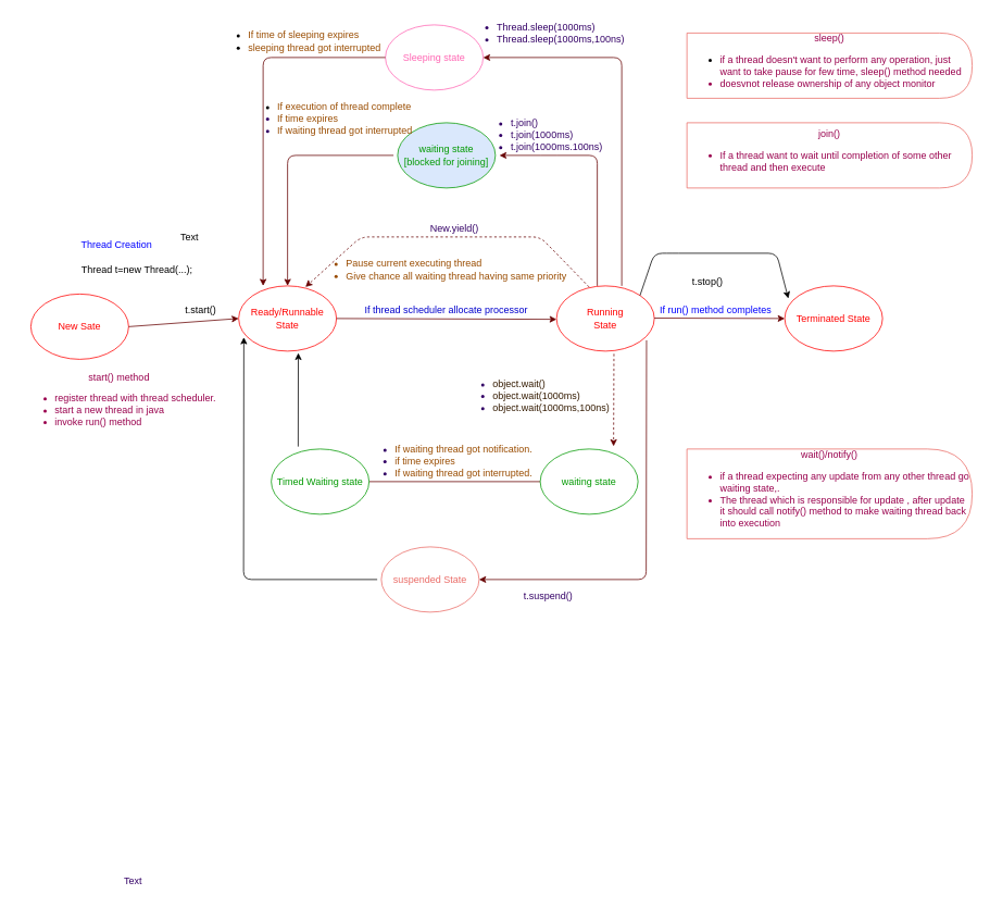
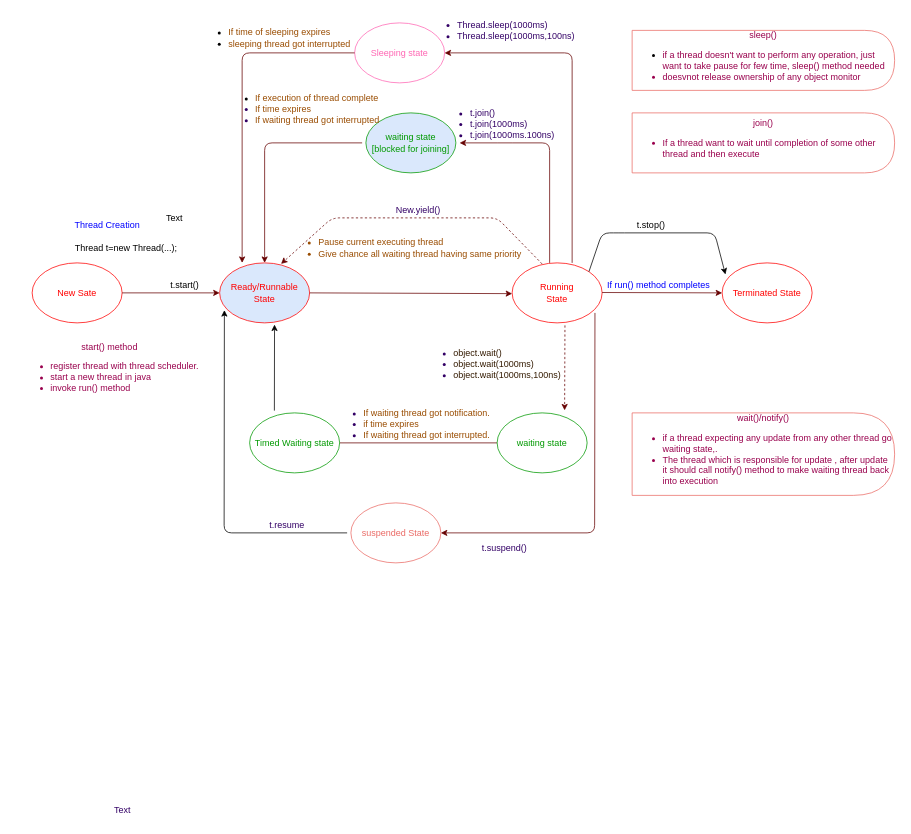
  <mxCell id="0" />
  <mxCell id="1" parent="0" />
- <mxCell id="2" value="&lt;font color=&quot;#ff0000&quot;&gt;New Sate&lt;/font&gt;" style="ellipse;whiteSpace=wrap;html=1;strokeColor=#FF0000;" parent="1" vertex="1"><mxGeometry x="37" y="360" width="120" height="80" as="geometry" /></mxCell>
- <mxCell id="3" value="&lt;font color=&quot;#ff0000&quot;&gt;Ready/Runnable&lt;br&gt;State&lt;br&gt;&lt;/font&gt;" style="ellipse;whiteSpace=wrap;html=1;strokeColor=#FF0000;" parent="1" vertex="1"><mxGeometry x="292" y="350" width="120" height="80" as="geometry" /></mxCell>
+ <mxCell id="2" value="&lt;font color=&quot;#ff0000&quot;&gt;New Sate&lt;/font&gt;" style="ellipse;whiteSpace=wrap;html=1;strokeColor=#FF0000;" parent="1" vertex="1"><mxGeometry y="350" width="120" height="80" as="geometry" x="42" /></mxCell>
+ <mxCell id="3" value="&lt;font color=&quot;#ff0000&quot;&gt;Ready/Runnable&lt;br&gt;State&lt;br&gt;&lt;/font&gt;" style="ellipse;whiteSpace=wrap;html=1;strokeColor=#FF0000;fillColor=#dae8fc;" parent="1" vertex="1"><mxGeometry x="292" y="350" width="120" height="80" as="geometry" /></mxCell>
  <mxCell id="4" value="&lt;font color=&quot;#ff0000&quot;&gt;Running&lt;br&gt;State&lt;br&gt;&lt;/font&gt;" style="ellipse;whiteSpace=wrap;html=1;strokeColor=#FF0000;" parent="1" vertex="1"><mxGeometry x="682" y="350" width="120" height="80" as="geometry" /></mxCell>
  <mxCell id="5" value="&lt;font color=&quot;#ff0000&quot;&gt;Terminated State&lt;/font&gt;" style="ellipse;whiteSpace=wrap;html=1;strokeColor=#FF0000;" parent="1" vertex="1"><mxGeometry x="962" y="350" width="120" height="80" as="geometry" /></mxCell>
  <mxCell id="6" value="" style="endArrow=classic;html=1;entryX=0;entryY=0.5;entryDx=0;entryDy=0;strokeColor=#660000;exitX=1;exitY=0.5;exitDx=0;exitDy=0;" parent="1" source="2" target="3" edge="1"><mxGeometry width="50" height="50" relative="1" as="geometry"><mxPoint x="242" y="389.5" as="sourcePoint" /><mxPoint x="332" y="389.5" as="targetPoint" /></mxGeometry></mxCell>
  <mxCell id="7" value="" style="endArrow=classic;html=1;strokeColor=#660000;exitX=1;exitY=0.5;exitDx=0;exitDy=0;" parent="1" source="3" edge="1"><mxGeometry width="50" height="50" relative="1" as="geometry"><mxPoint x="432" y="389.5" as="sourcePoint" /><mxPoint x="682" y="391" as="targetPoint" /></mxGeometry></mxCell>
  <mxCell id="8" value="" style="endArrow=classic;html=1;entryX=0;entryY=0.5;entryDx=0;entryDy=0;strokeColor=#660000;" parent="1" target="5" edge="1"><mxGeometry width="50" height="50" relative="1" as="geometry"><mxPoint x="802" y="389.5" as="sourcePoint" /><mxPoint x="922" y="390" as="targetPoint" /></mxGeometry></mxCell>
  <mxCell id="9" value="t.start()" style="text;html=1;align=center;verticalAlign=middle;resizable=0;points=[];autosize=1;" parent="1" vertex="1"><mxGeometry x="220" y="370" width="50" height="20" as="geometry" /></mxCell>
  <mxCell id="10" value="Thread t=new Thread(...);" style="text;html=1;align=center;verticalAlign=middle;resizable=0;points=[];autosize=1;" parent="1" vertex="1"><mxGeometry x="92" y="320" width="150" height="20" as="geometry" /></mxCell>
- <mxCell id="11" value="&lt;font color=&quot;#0000cc&quot;&gt;If thread scheduler allocate processor&lt;/font&gt;" style="text;html=1;strokeColor=none;fillColor=none;align=center;verticalAlign=middle;whiteSpace=wrap;rounded=0;" parent="1" vertex="1"><mxGeometry x="432" y="370" width="230" height="20" as="geometry" /></mxCell>
  <mxCell id="12" value="&lt;font color=&quot;#0000ff&quot;&gt;Thread Creation&lt;/font&gt;" style="text;html=1;align=center;verticalAlign=middle;resizable=0;points=[];autosize=1;" parent="1" vertex="1"><mxGeometry x="92" y="290" width="100" height="20" as="geometry" /></mxCell>
  <mxCell id="13" value="&lt;font color=&quot;#0000ff&quot;&gt;If run() method completes&lt;/font&gt;" style="text;html=1;align=center;verticalAlign=middle;resizable=0;points=[];autosize=1;" parent="1" vertex="1"><mxGeometry x="802" y="370" width="150" height="20" as="geometry" /></mxCell>
  <mxCell id="14" value="" style="endArrow=classic;html=1;strokeColor=#660000;entryX=0.683;entryY=0.017;entryDx=0;entryDy=0;entryPerimeter=0;exitX=0.333;exitY=0.017;exitDx=0;exitDy=0;exitPerimeter=0;dashed=1;" parent="1" source="4" target="3" edge="1"><mxGeometry width="50" height="50" relative="1" as="geometry"><mxPoint x="702" y="360" as="sourcePoint" /><mxPoint x="822" y="230" as="targetPoint" /><Array as="points"><mxPoint x="662" y="290" /><mxPoint x="442" y="290" /></Array></mxGeometry></mxCell>
  <mxCell id="15" value="New.yield()" style="text;html=1;strokeColor=none;fillColor=none;align=center;verticalAlign=middle;whiteSpace=wrap;rounded=0;fontColor=#330066;" parent="1" vertex="1"><mxGeometry x="537" y="270" width="40" height="20" as="geometry" /></mxCell>
  <mxCell id="16" value="&lt;ul&gt;&lt;li&gt;&lt;font color=&quot;#994c00&quot;&gt;If time of sleeping expires&lt;/font&gt;&lt;/li&gt;&lt;li&gt;&lt;font color=&quot;#994c00&quot;&gt;sleeping thread got interrupted&lt;/font&gt;&lt;/li&gt;&lt;/ul&gt;" style="text;html=1;align=left;verticalAlign=middle;resizable=0;points=[];autosize=1;" parent="1" vertex="1"><mxGeometry x="262" y="20" width="220" height="60" as="geometry" /></mxCell>
  <mxCell id="17" value="&lt;ul&gt;&lt;li&gt;Pause current executing thread&lt;/li&gt;&lt;li&gt;Give chance all waiting thread having same priority&amp;nbsp;&lt;/li&gt;&lt;/ul&gt;" style="text;html=1;align=left;verticalAlign=middle;resizable=0;points=[];autosize=1;fontColor=#994C00;" parent="1" vertex="1"><mxGeometry x="382" y="300" width="330" height="60" as="geometry" /></mxCell>
  <mxCell id="18" value="&lt;font color=&quot;#009900&quot;&gt;waiting state&lt;br&gt;[blocked for joining]&lt;br&gt;&lt;/font&gt;" style="ellipse;whiteSpace=wrap;html=1;strokeColor=#009900;fillColor=#dae8fc;" parent="1" vertex="1"><mxGeometry x="487" y="150" width="120" height="80" as="geometry" /></mxCell>
  <mxCell id="19" value="" style="endArrow=classic;html=1;strokeColor=#660000;fontColor=#330066;" parent="1" edge="1"><mxGeometry width="50" height="50" relative="1" as="geometry"><mxPoint x="732" y="350" as="sourcePoint" /><mxPoint x="612" y="190" as="targetPoint" /><Array as="points"><mxPoint x="732" y="190" /><mxPoint x="672" y="190" /></Array></mxGeometry></mxCell>
  <mxCell id="20" value="" style="endArrow=classic;html=1;strokeColor=#660000;fontColor=#330066;entryX=0.5;entryY=0;entryDx=0;entryDy=0;" parent="1" target="3" edge="1"><mxGeometry width="50" height="50" relative="1" as="geometry"><mxPoint x="482" y="190" as="sourcePoint" /><mxPoint x="602" y="370" as="targetPoint" /><Array as="points"><mxPoint x="352" y="190" /></Array></mxGeometry></mxCell>
  <mxCell id="21" value="&lt;font color=&quot;#ff66b3&quot;&gt;Sleeping state&lt;/font&gt;" style="ellipse;whiteSpace=wrap;html=1;strokeColor=#FF66B3;" parent="1" vertex="1"><mxGeometry x="472" y="30" width="120" height="80" as="geometry" /></mxCell>
  <mxCell id="22" value="" style="endArrow=classic;html=1;strokeColor=#660000;fontColor=#330066;entryX=1;entryY=0.5;entryDx=0;entryDy=0;" parent="1" target="21" edge="1"><mxGeometry width="50" height="50" relative="1" as="geometry"><mxPoint x="762" y="350" as="sourcePoint" /><mxPoint x="802" y="320" as="targetPoint" /><Array as="points"><mxPoint x="762" y="70" /></Array></mxGeometry></mxCell>
  <mxCell id="23" value="" style="endArrow=classic;html=1;strokeColor=#660000;fontColor=#330066;" parent="1" edge="1"><mxGeometry width="50" height="50" relative="1" as="geometry"><mxPoint x="472" as="sourcePoint" y="70" /><mxPoint x="322" y="350" as="targetPoint" /><Array as="points"><mxPoint x="322" y="70" /></Array></mxGeometry></mxCell>
  <mxCell id="24" value="&lt;ul&gt;&lt;li&gt;Thread.sleep(1000ms)&lt;/li&gt;&lt;li&gt;Thread.sleep(1000ms,100ns)&lt;/li&gt;&lt;/ul&gt;" style="text;html=1;strokeColor=none;fillColor=none;align=left;verticalAlign=middle;whiteSpace=wrap;rounded=0;fontColor=#330066;" parent="1" vertex="1"><mxGeometry x="567" y="30" width="40" height="20" as="geometry" /></mxCell>
  <mxCell id="25" value="Text" style="text;html=1;align=center;verticalAlign=middle;resizable=0;points=[];autosize=1;fontColor=#330066;" parent="1" vertex="1"><mxGeometry x="142" y="1070" width="40" height="20" as="geometry" /></mxCell>
  <mxCell id="26" value="&lt;ul&gt;&lt;li style=&quot;text-align: left&quot;&gt;t.join()&lt;/li&gt;&lt;li style=&quot;text-align: left&quot;&gt;t.join(1000ms)&lt;/li&gt;&lt;li style=&quot;text-align: left&quot;&gt;t.join(1000ms.100ns)&lt;/li&gt;&lt;/ul&gt;" style="text;html=1;align=center;verticalAlign=middle;resizable=0;points=[];autosize=1;fontColor=#330066;" parent="1" vertex="1"><mxGeometry x="577" y="130" width="170" height="70" as="geometry" /></mxCell>
  <mxCell id="27" value="&lt;ul style=&quot;text-align: left&quot;&gt;&lt;li style=&quot;color: rgb(0 , 0 , 0)&quot;&gt;&lt;font color=&quot;#994c00&quot;&gt;If execution of thread complete&lt;/font&gt;&lt;/li&gt;&lt;li&gt;&lt;font color=&quot;#994c00&quot;&gt;If time expires&lt;/font&gt;&lt;/li&gt;&lt;li&gt;&lt;font color=&quot;#994c00&quot;&gt;If waiting thread got interrupted&lt;/font&gt;&lt;/li&gt;&lt;/ul&gt;" style="text;html=1;align=center;verticalAlign=middle;resizable=0;points=[];autosize=1;fontColor=#330066;" parent="1" vertex="1"><mxGeometry x="292" y="110" width="220" height="70" as="geometry" /></mxCell>
  <mxCell id="28" style="edgeStyle=orthogonalEdgeStyle;rounded=0;orthogonalLoop=1;jettySize=auto;html=1;entryX=1;entryY=0.5;entryDx=0;entryDy=0;strokeColor=#660000;fontColor=#330066;endArrow=none;" parent="1" source="29" target="30" edge="1"><mxGeometry relative="1" as="geometry" /></mxCell>
  <mxCell id="29" value="&lt;font color=&quot;#009900&quot;&gt;&lt;br&gt;waiting state&lt;br&gt;&lt;br&gt;&lt;/font&gt;" style="ellipse;whiteSpace=wrap;html=1;strokeColor=#009900;" parent="1" vertex="1"><mxGeometry x="662" y="550" width="120" height="80" as="geometry" /></mxCell>
  <mxCell id="30" value="&lt;font color=&quot;#009900&quot;&gt;Timed Waiting state&lt;br&gt;&lt;/font&gt;" style="ellipse;whiteSpace=wrap;html=1;strokeColor=#009900;" parent="1" vertex="1"><mxGeometry x="332" y="550" width="120" height="80" as="geometry" /></mxCell>
  <mxCell id="31" value="" style="endArrow=classic;html=1;strokeColor=#660000;fontColor=#330066;exitX=0.587;exitY=1.042;exitDx=0;exitDy=0;exitPerimeter=0;entryX=0.75;entryY=-0.042;entryDx=0;entryDy=0;entryPerimeter=0;dashed=1;" parent="1" source="4" target="29" edge="1"><mxGeometry width="50" height="50" relative="1" as="geometry"><mxPoint x="562" y="430" as="sourcePoint" /><mxPoint x="612" y="380" as="targetPoint" /></mxGeometry></mxCell>
+ <mxCell id="32" value="t.resume" style="text;html=1;strokeColor=none;fillColor=none;align=center;verticalAlign=middle;whiteSpace=wrap;rounded=0;fontColor=#330066;" parent="1" vertex="1"><mxGeometry x="362" y="690" width="40" height="20" as="geometry" /></mxCell>
  <mxCell id="33" value="&lt;ul&gt;&lt;li&gt;&lt;font color=&quot;#331a00&quot;&gt;object.wait()&lt;/font&gt;&lt;/li&gt;&lt;li&gt;&lt;font color=&quot;#331a00&quot;&gt;object.wait(1000ms)&lt;/font&gt;&lt;/li&gt;&lt;li&gt;&lt;font color=&quot;#331a00&quot;&gt;object.wait(1000ms,100ns)&lt;/font&gt;&lt;/li&gt;&lt;/ul&gt;" style="text;html=1;align=left;verticalAlign=middle;resizable=0;points=[];autosize=1;fontColor=#330066;" parent="1" vertex="1"><mxGeometry x="562" y="450" width="200" height="70" as="geometry" /></mxCell>
  <mxCell id="34" value="t.suspend()" style="text;html=1;strokeColor=none;fillColor=none;align=center;verticalAlign=middle;whiteSpace=wrap;rounded=0;fontColor=#330066;" parent="1" vertex="1"><mxGeometry x="652" y="720" width="40" height="20" as="geometry" /></mxCell>
  <mxCell id="35" value="&lt;ul&gt;&lt;li&gt;&lt;font color=&quot;#994c00&quot;&gt;If waiting thread got notification.&lt;/font&gt;&lt;/li&gt;&lt;li&gt;&lt;font color=&quot;#994c00&quot;&gt;if time expires&lt;/font&gt;&lt;/li&gt;&lt;li&gt;&lt;font color=&quot;#994c00&quot;&gt;If waiting thread got interrupted.&lt;/font&gt;&lt;/li&gt;&lt;/ul&gt;" style="text;html=1;align=left;verticalAlign=middle;resizable=0;points=[];autosize=1;fontColor=#330066;" parent="1" vertex="1"><mxGeometry x="442" y="530" width="220" height="70" as="geometry" /></mxCell>
  <mxCell id="36" value="&lt;font color=&quot;#ea6b66&quot;&gt;suspended State&lt;/font&gt;" style="ellipse;whiteSpace=wrap;html=1;strokeColor=#EA6B66;" vertex="1" parent="1"><mxGeometry x="467" y="670" width="120" height="80" as="geometry" /></mxCell>
  <mxCell id="37" value="" style="endArrow=classic;html=1;strokeColor=#660000;fontColor=#330066;exitX=0.587;exitY=1.042;exitDx=0;exitDy=0;exitPerimeter=0;entryX=1;entryY=0.5;entryDx=0;entryDy=0;" edge="1" parent="1" target="36"><mxGeometry width="50" height="50" relative="1" as="geometry"><mxPoint x="792.44" y="416.72" as="sourcePoint" /><mxPoint x="792" y="530" as="targetPoint" /><Array as="points"><mxPoint x="792" y="710" /></Array></mxGeometry></mxCell>
  <mxCell id="38" value="" style="endArrow=classic;html=1;entryX=0.053;entryY=0.788;entryDx=0;entryDy=0;entryPerimeter=0;" edge="1" parent="1" target="3"><mxGeometry width="50" height="50" relative="1" as="geometry"><mxPoint x="462" y="710" as="sourcePoint" /><mxPoint x="202" y="465" as="targetPoint" /><Array as="points"><mxPoint x="298" y="710" /></Array></mxGeometry></mxCell>
  <mxCell id="39" value="Text" style="text;html=1;strokeColor=none;fillColor=none;align=center;verticalAlign=middle;whiteSpace=wrap;rounded=0;" vertex="1" parent="1"><mxGeometry x="212" y="280" width="40" height="20" as="geometry" /></mxCell>
  <mxCell id="40" value="&lt;font color=&quot;#99004d&quot;&gt;start() method&lt;br&gt;&lt;ul&gt;&lt;li style=&quot;text-align: left&quot;&gt;&lt;font color=&quot;#99004d&quot;&gt;register thread with thread scheduler.&lt;/font&gt;&lt;/li&gt;&lt;li style=&quot;text-align: left&quot;&gt;&lt;font color=&quot;#99004d&quot;&gt;start a new thread in java&lt;/font&gt;&lt;/li&gt;&lt;li style=&quot;text-align: left&quot;&gt;&lt;font color=&quot;#99004d&quot;&gt;invoke run() method&lt;/font&gt;&lt;/li&gt;&lt;/ul&gt;&lt;/font&gt;" style="text;html=1;align=center;verticalAlign=middle;resizable=0;points=[];autosize=1;" vertex="1" parent="1"><mxGeometry x="20" y="450" width="250" height="90" as="geometry" /></mxCell>
  <mxCell id="41" value="" style="endArrow=classic;html=1;entryX=0.037;entryY=0.193;entryDx=0;entryDy=0;entryPerimeter=0;exitX=1;exitY=0;exitDx=0;exitDy=0;" edge="1" parent="1" source="4" target="5"><mxGeometry width="50" height="50" relative="1" as="geometry"><mxPoint x="802" y="410" as="sourcePoint" /><mxPoint x="852" y="360" as="targetPoint" /><Array as="points"><mxPoint x="802" y="310" /><mxPoint x="822" y="310" /><mxPoint x="952" y="310" /></Array></mxGeometry></mxCell>
- <mxCell id="42" value="t.stop()" style="text;html=1;align=center;verticalAlign=middle;resizable=0;points=[];autosize=1;" vertex="1" parent="1"><mxGeometry x="842" y="335" width="50" height="20" as="geometry" /></mxCell>
+ <mxCell id="42" value="t.stop()" style="text;html=1;align=center;verticalAlign=middle;resizable=0;points=[];autosize=1;" vertex="1" parent="1"><mxGeometry x="842" y="290" width="50" height="20" as="geometry" /></mxCell>
  <mxCell id="43" value="&lt;span style=&quot;color: rgb(153 , 0 , 77)&quot;&gt;sleep()&lt;/span&gt;&lt;br style=&quot;color: rgb(153 , 0 , 77)&quot;&gt;&lt;ul&gt;&lt;li style=&quot;text-align: left&quot;&gt;&lt;font color=&quot;#99004d&quot;&gt;if a thread doesn't&amp;nbsp;want to perform any operation, just want to&amp;nbsp;&lt;/font&gt;&lt;font color=&quot;#99004d&quot;&gt;take pause for few time, sleep() method needed&lt;/font&gt;&lt;/li&gt;&lt;li style=&quot;color: rgb(153 , 0 , 77) ; text-align: left&quot;&gt;&lt;font color=&quot;#99004d&quot;&gt;doesvnot release ownership of any object monitor&lt;/font&gt;&lt;/li&gt;&lt;/ul&gt;" style="shape=delay;whiteSpace=wrap;html=1;strokeColor=#EA6B66;" vertex="1" parent="1"><mxGeometry x="842" y="40" width="350" height="80" as="geometry" /></mxCell>
  <mxCell id="44" value="&lt;span style=&quot;color: rgb(153 , 0 , 77)&quot;&gt;join()&lt;/span&gt;&lt;br style=&quot;color: rgb(153 , 0 , 77)&quot;&gt;&lt;ul style=&quot;color: rgb(153 , 0 , 77)&quot;&gt;&lt;li style=&quot;text-align: left&quot;&gt;If a thread want to wait until completion of some other thread and then execute&lt;/li&gt;&lt;/ul&gt;" style="shape=delay;whiteSpace=wrap;html=1;strokeColor=#EA6B66;" vertex="1" parent="1"><mxGeometry x="842" y="150" width="350" height="80" as="geometry" /></mxCell>
  <mxCell id="45" value="&lt;span style=&quot;color: rgb(153 , 0 , 77)&quot;&gt;wait()/notify()&lt;/span&gt;&lt;br style=&quot;color: rgb(153 , 0 , 77)&quot;&gt;&lt;ul style=&quot;color: rgb(153 , 0 , 77)&quot;&gt;&lt;li style=&quot;text-align: left&quot;&gt;&lt;font color=&quot;#99004d&quot;&gt;if a thread expecting any update from any other thread go waiting state,.&lt;/font&gt;&lt;/li&gt;&lt;li style=&quot;text-align: left&quot;&gt;&lt;font color=&quot;#99004d&quot;&gt;The thread which is responsible for update , after update it should call notify() method to make waiting thread back into execution&lt;/font&gt;&lt;/li&gt;&lt;/ul&gt;" style="shape=delay;whiteSpace=wrap;html=1;strokeColor=#EA6B66;" vertex="1" parent="1"><mxGeometry x="842" y="550" width="350" height="110" as="geometry" /></mxCell>
  <mxCell id="46" value="" style="endArrow=classic;html=1;entryX=0.61;entryY=1.028;entryDx=0;entryDy=0;entryPerimeter=0;" edge="1" parent="1" target="3"><mxGeometry width="50" height="50" relative="1" as="geometry"><mxPoint x="365" y="547" as="sourcePoint" /><mxPoint x="417" y="510" as="targetPoint" /></mxGeometry></mxCell>
